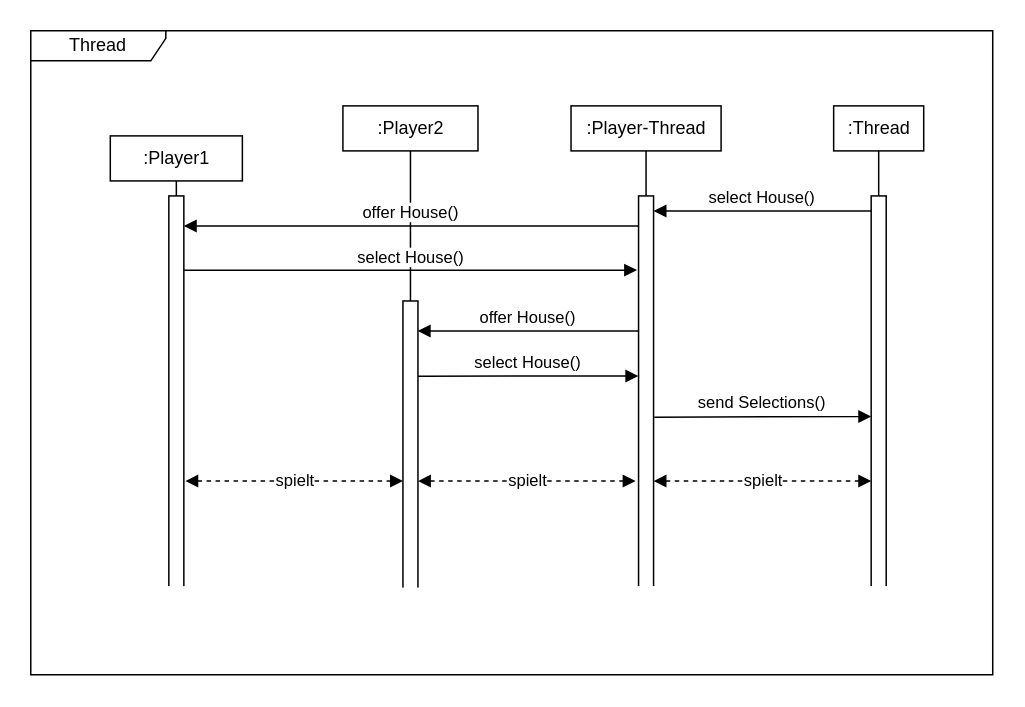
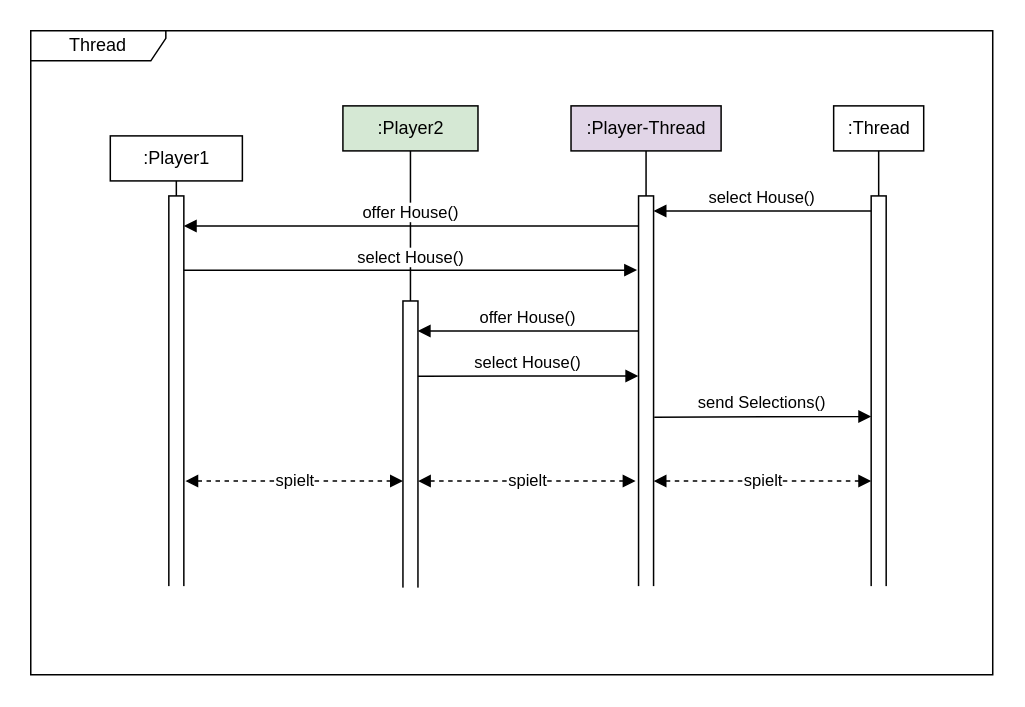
  <mxCell id="0" />
  <mxCell id="1" parent="0" />
  <mxCell id="2" value="Thread" style="shape=umlFrame;whiteSpace=wrap;html=1;width=90;height=20;" parent="1" vertex="1"><mxGeometry x="20" y="20" width="641" height="429" as="geometry" /></mxCell>
  <mxCell id="3" style="edgeStyle=orthogonalEdgeStyle;rounded=0;orthogonalLoop=1;jettySize=auto;html=1;endArrow=none;endFill=0;strokeColor=default;" parent="1" source="4" target="10" edge="1"><mxGeometry relative="1" as="geometry" /></mxCell>
- <mxCell id="4" value=":Player2" style="html=1;" parent="1" vertex="1"><mxGeometry x="228" y="70" width="90" height="30" as="geometry" /></mxCell>
+ <mxCell id="4" value=":Player2" style="html=1;fillColor=#d5e8d4;" parent="1" vertex="1"><mxGeometry x="228" y="70" width="90" height="30" as="geometry" /></mxCell>
  <mxCell id="5" style="edgeStyle=orthogonalEdgeStyle;rounded=0;orthogonalLoop=1;jettySize=auto;html=1;endArrow=none;endFill=0;" parent="1" source="6" target="12" edge="1"><mxGeometry relative="1" as="geometry"><mxPoint x="117" y="130" as="targetPoint" /></mxGeometry></mxCell>
  <mxCell id="6" value=":Player1" style="html=1;" parent="1" vertex="1"><mxGeometry x="73" y="90" width="88" height="30" as="geometry" /></mxCell>
  <mxCell id="7" style="edgeStyle=orthogonalEdgeStyle;rounded=0;orthogonalLoop=1;jettySize=auto;html=1;endArrow=none;endFill=0;" parent="1" source="8" target="9" edge="1"><mxGeometry relative="1" as="geometry" /></mxCell>
- <mxCell id="8" value=":Player-Thread" style="html=1;" parent="1" vertex="1"><mxGeometry x="380" y="70" width="100" height="30" as="geometry" /></mxCell>
+ <mxCell id="8" value=":Player-Thread" style="html=1;fillColor=#e1d5e7;" parent="1" vertex="1"><mxGeometry x="380" y="70" width="100" height="30" as="geometry" /></mxCell>
  <mxCell id="9" value="" style="html=1;points=[];perimeter=orthogonalPerimeter;" parent="1" vertex="1"><mxGeometry x="425" y="130" width="10" height="270" as="geometry" /></mxCell>
  <mxCell id="10" value="" style="html=1;points=[];perimeter=orthogonalPerimeter;" parent="1" vertex="1"><mxGeometry x="268" y="200" width="10" height="200" as="geometry" /></mxCell>
  <mxCell id="11" value="offer House()" style="html=1;verticalAlign=bottom;endArrow=block;rounded=0;exitX=0.014;exitY=0.317;exitDx=0;exitDy=0;exitPerimeter=0;" parent="1" edge="1"><mxGeometry width="80" relative="1" as="geometry"><mxPoint x="425" y="220" as="sourcePoint" /><mxPoint x="277.86" y="220" as="targetPoint" /></mxGeometry></mxCell>
  <mxCell id="12" value="" style="html=1;points=[];perimeter=orthogonalPerimeter;" parent="1" vertex="1"><mxGeometry x="112" y="130" width="10" height="270" as="geometry" /></mxCell>
  <mxCell id="13" value="" style="rounded=0;whiteSpace=wrap;html=1;strokeColor=none;" parent="1" vertex="1"><mxGeometry x="420" y="390" width="20" height="20" as="geometry" /></mxCell>
  <mxCell id="14" value="" style="rounded=0;whiteSpace=wrap;html=1;strokeColor=none;" parent="1" vertex="1"><mxGeometry x="263" y="391" width="20" height="20" as="geometry" /></mxCell>
  <mxCell id="15" value="" style="rounded=0;whiteSpace=wrap;html=1;strokeColor=none;" parent="1" vertex="1"><mxGeometry x="107" y="390" width="20" height="20" as="geometry" /></mxCell>
  <mxCell id="16" style="edgeStyle=orthogonalEdgeStyle;rounded=0;orthogonalLoop=1;jettySize=auto;html=1;startArrow=none;startFill=0;endArrow=none;endFill=0;" parent="1" source="17" target="19" edge="1"><mxGeometry relative="1" as="geometry" /></mxCell>
  <mxCell id="17" value=":Thread" style="html=1;" parent="1" vertex="1"><mxGeometry x="555" y="70" width="60" height="30" as="geometry" /></mxCell>
  <mxCell id="18" value="offer House()" style="html=1;verticalAlign=bottom;endArrow=block;rounded=0;exitX=0;exitY=0.074;exitDx=0;exitDy=0;exitPerimeter=0;" parent="1" edge="1" source="9"><mxGeometry width="80" relative="1" as="geometry"><mxPoint x="277.71" y="150" as="sourcePoint" /><mxPoint x="122" y="150" as="targetPoint" /></mxGeometry></mxCell>
  <mxCell id="19" value="" style="html=1;points=[];perimeter=orthogonalPerimeter;" parent="1" vertex="1"><mxGeometry x="580" y="130" width="10" height="270" as="geometry" /></mxCell>
  <mxCell id="20" value="send Selections()" style="html=1;verticalAlign=bottom;endArrow=block;rounded=0;exitX=1.045;exitY=0.546;exitDx=0;exitDy=0;exitPerimeter=0;" parent="1" target="19" edge="1" source="9"><mxGeometry width="80" relative="1" as="geometry"><mxPoint x="435" y="206.5" as="sourcePoint" /><mxPoint x="582" y="206.5" as="targetPoint" /><Array as="points"><mxPoint x="577" y="277" /></Array></mxGeometry></mxCell>
  <mxCell id="21" value="spielt" style="endArrow=block;startArrow=block;endFill=1;startFill=1;html=1;rounded=0;dashed=1;" parent="1" edge="1"><mxGeometry width="160" relative="1" as="geometry"><mxPoint x="435" y="320" as="sourcePoint" /><mxPoint x="580" y="320" as="targetPoint" /></mxGeometry></mxCell>
  <mxCell id="22" value="spielt" style="endArrow=block;startArrow=block;endFill=1;startFill=1;html=1;rounded=0;dashed=1;" edge="1" parent="1"><mxGeometry width="160" relative="1" as="geometry"><mxPoint x="123" y="320" as="sourcePoint" /><mxPoint x="268" y="320" as="targetPoint" /></mxGeometry></mxCell>
  <mxCell id="23" value="select House()" style="html=1;verticalAlign=bottom;endArrow=block;rounded=0;" edge="1" parent="1"><mxGeometry width="80" relative="1" as="geometry"><mxPoint x="580" y="140" as="sourcePoint" /><mxPoint x="435" y="140" as="targetPoint" /></mxGeometry></mxCell>
  <mxCell id="24" value="" style="rounded=0;whiteSpace=wrap;html=1;strokeColor=none;" vertex="1" parent="1"><mxGeometry x="575" y="390" width="20" height="20" as="geometry" /></mxCell>
  <mxCell id="25" value="spielt" style="endArrow=block;startArrow=block;endFill=1;startFill=1;html=1;rounded=0;dashed=1;" edge="1" parent="1"><mxGeometry width="160" relative="1" as="geometry"><mxPoint x="278" y="320" as="sourcePoint" /><mxPoint x="423" y="320" as="targetPoint" /></mxGeometry></mxCell>
  <mxCell id="26" value="select House()" style="html=1;verticalAlign=bottom;endArrow=block;rounded=0;exitX=0.679;exitY=0.466;exitDx=0;exitDy=0;exitPerimeter=0;entryX=-0.1;entryY=0.407;entryDx=0;entryDy=0;entryPerimeter=0;" edge="1" parent="1"><mxGeometry width="80" relative="1" as="geometry"><mxPoint x="121.999" y="179.464" as="sourcePoint" /><mxPoint x="424" y="179.44" as="targetPoint" /><Array as="points"><mxPoint x="263.76" y="179.55" /></Array></mxGeometry></mxCell>
  <mxCell id="27" value="select House()" style="html=1;verticalAlign=bottom;endArrow=block;rounded=0;entryX=-0.02;entryY=0.333;entryDx=0;entryDy=0;entryPerimeter=0;" edge="1" parent="1"><mxGeometry width="80" relative="1" as="geometry"><mxPoint x="278" y="250.09" as="sourcePoint" /><mxPoint x="424.8" y="250" as="targetPoint" /><Array as="points"><mxPoint x="280" y="250.09" /></Array></mxGeometry></mxCell>
